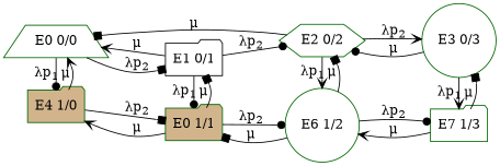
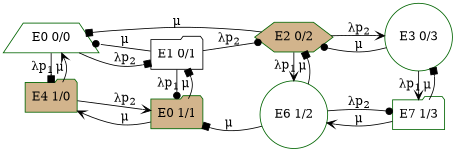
  digraph {
    rankdir=LR
    node [color=darkgreen fillcolor=white shape=folder style=filled]
    edge [arrowhead=vee]
    n1 [fillcolor=tan label="E4 1/0"]
    n2 [label="E0 0/0" shape=trapezium]
    n3 [fillcolor=tan label="E0 1/1"]
    n4 [color=black label="E1 0/1"]
    n5 [label="E6 1/2" shape=circle]
-   n6 [label="E2 0/2" shape=hexagon]
+   n6 [fillcolor=tan label="E2 0/2" shape=hexagon]
    n7 [label="E7 1/3"]
    n8 [label="E3 0/3" shape=circle]
    subgraph sub_1 {
      rank=same
      n1
      n2
    }
    subgraph sub_2 {
      rank=same
      n3
      n4
    }
    subgraph sub_3 {
      rank=same
      n5
      n6
    }
    subgraph sub_4 {
      rank=same
      n7
      n8
    }
    subgraph sub_5 {
      rank=same
      n1
      n2
    }
    subgraph sub_6 {
      rank=same
      n3
      n4
    }
    subgraph sub_7 {
      rank=same
      n5
      n6
    }
    subgraph sub_8 {
      rank=same
      n7
      n8
    }
    n1 -> n2 [label=<&mu;>]
-   n1 -> n3 [arrowhead=box label=<&lambda;p<sub>2</sub>>]
-   n2 -> n1 [arrowhead=dot label=<&lambda;p<sub>1</sub>>]
+   n1 -> n3 [label=<&lambda;p<sub>2</sub>>]
+   n2 -> n1 [arrowhead=box label=<&lambda;p<sub>1</sub>>]
    n2 -> n4 [arrowhead=box label=<&lambda;p<sub>2</sub>>]
    n3 -> n1 [label=<&mu;>]
    n3 -> n4 [arrowhead=box label=<&mu;>]
-   n3 -> n5 [arrowhead=dot label=<&lambda;p<sub>2</sub>>]
-   n4 -> n2 [label=<&mu;>]
+   n4 -> n2 [arrowhead=dot label=<&mu;>]
    n4 -> n3 [arrowhead=dot label=<&lambda;p<sub>1</sub>>]
    n4 -> n6 [arrowhead=dot label=<&lambda;p<sub>2</sub>>]
    n5 -> n3 [arrowhead=box label=<&mu;>]
    n5 -> n6 [arrowhead=box label=<&mu;>]
    n5 -> n7 [arrowhead=dot label=<&lambda;p<sub>2</sub>>]
    n6 -> n2 [arrowhead=box label=<&mu;>]
    n6 -> n5 [label=<&lambda;p<sub>1</sub>>]
    n6 -> n8 [label=<&lambda;p<sub>2</sub>>]
    n7 -> n5 [label=<&mu;>]
    n7 -> n8 [arrowhead=box label=<&mu;>]
    n8 -> n6 [arrowhead=dot label=<&mu;>]
    n8 -> n7 [label=<&lambda;p<sub>1</sub>>]
  }
